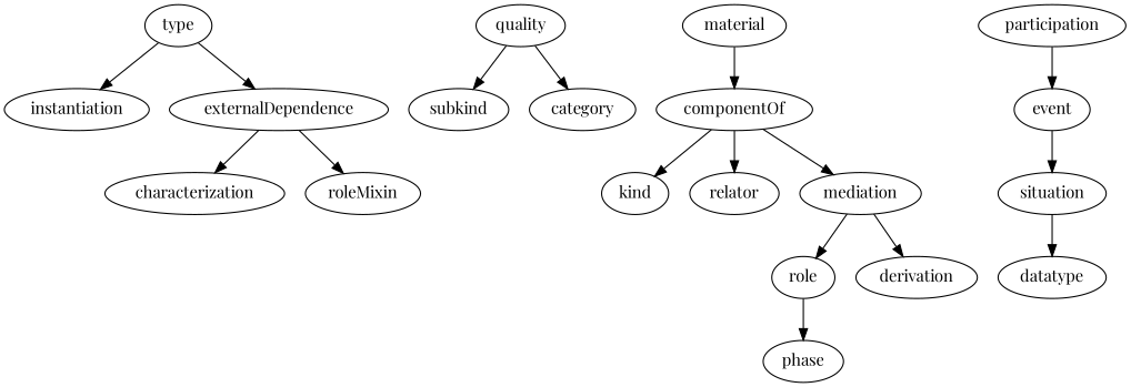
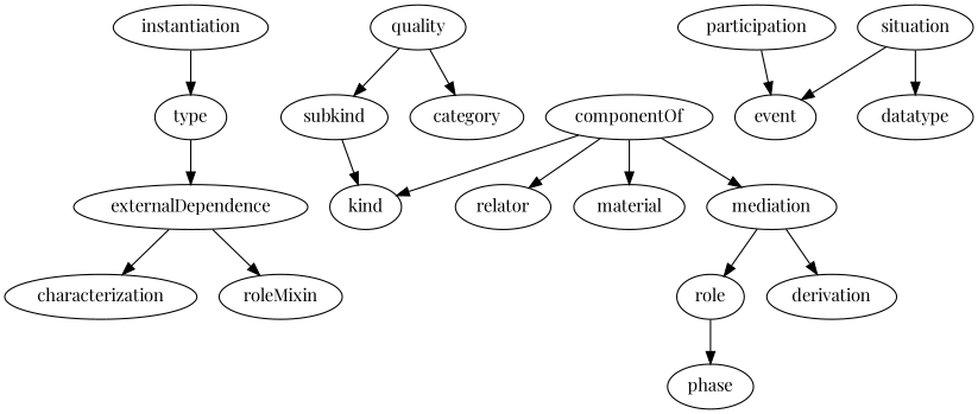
  strict digraph {
    fontname="Playfair Display"
    node [fontname="Playfair Display"]
    edge [fontname="Playfair Display"]
    instantiation
    type
    externalDependence
    characterization
    roleMixin
    quality
    subkind
    category
    kind
    participation
    event
    situation
    componentOf
    relator
    material
    mediation
    role
    derivation
    phase
    datatype
-   type -> instantiation
+   instantiation -> type
    type -> externalDependence
    externalDependence -> characterization
    externalDependence -> roleMixin
    quality -> subkind
    quality -> category
+   subkind -> kind
    participation -> event
-   event -> situation
+   situation -> event
    situation -> datatype
    componentOf -> kind
    componentOf -> relator
-   material -> componentOf
+   componentOf -> material
    componentOf -> mediation
    mediation -> role
    mediation -> derivation
    role -> phase
  }
